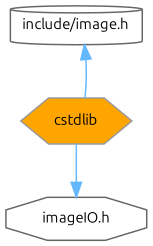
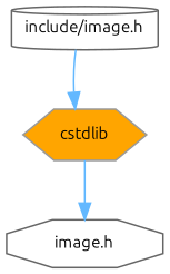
  digraph {
    fontname=Ubuntu
    node [fillcolor=white fontname=Ubuntu fontsize=10 style=filled]
    edge [color=steelblue1 fontname=Ubuntu fontsize=10 labelfontname=Helvetica labelfontsize=10 style=solid]
    n1 [color=gray40 fontcolor=black height=0.2 label="include/image.h" shape=cylinder width=0.4]
    n2 [color=grey60 fillcolor=orange height=0.2 label=cstdlib shape=hexagon width=0.4]
-   n3 [color=grey40 height=0.2 label="imageIO.h" shape=octagon width=0.4]
-   n2 -> n1
+   n3 [color=grey40 height=0.2 label="image.h" shape=octagon width=0.4]
+   n1 -> n2
    n2 -> n3
  }
